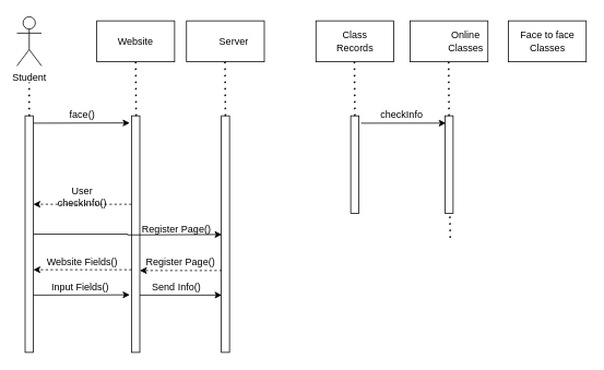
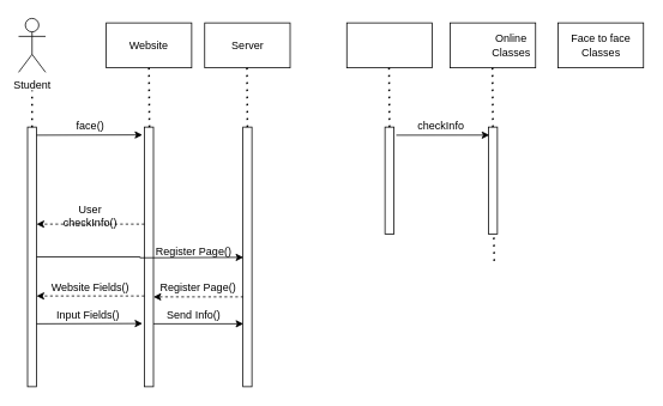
  <mxCell id="0" />
  <mxCell id="1" parent="0" />
  <mxCell id="2" value="Student&lt;br&gt;" style="shape=umlActor;verticalLabelPosition=bottom;verticalAlign=top;html=1;outlineConnect=0;" vertex="1" parent="1"><mxGeometry x="20" y="20" width="30" height="60" as="geometry" /></mxCell>
  <mxCell id="3" value="" style="rounded=0;whiteSpace=wrap;html=1;" vertex="1" parent="1"><mxGeometry x="30" y="141" width="10" height="289" as="geometry" /></mxCell>
  <mxCell id="4" value="" style="rounded=0;whiteSpace=wrap;html=1;" vertex="1" parent="1"><mxGeometry x="160" y="141" width="10" height="289" as="geometry" /></mxCell>
  <mxCell id="5" value="" style="rounded=0;whiteSpace=wrap;html=1;" vertex="1" parent="1"><mxGeometry x="117.5" y="25" width="95" height="50" as="geometry" /></mxCell>
  <mxCell id="6" value="Website" style="text;html=1;strokeColor=none;fillColor=none;align=center;verticalAlign=middle;whiteSpace=wrap;rounded=0;" vertex="1" parent="1"><mxGeometry x="145" y="40" width="40" height="20" as="geometry" /></mxCell>
  <mxCell id="7" value="" style="rounded=0;whiteSpace=wrap;html=1;" vertex="1" parent="1"><mxGeometry x="227" y="25" width="95" height="50" as="geometry" /></mxCell>
- <mxCell id="8" value="Server" style="text;html=1;strokeColor=none;fillColor=none;align=center;verticalAlign=middle;whiteSpace=wrap;rounded=0;" vertex="1" parent="1"><mxGeometry x="264.5" y="40" width="40" height="20" as="geometry" /></mxCell>
+ <mxCell id="8" value="Server" style="text;html=1;strokeColor=none;fillColor=none;align=center;verticalAlign=middle;whiteSpace=wrap;rounded=0;" vertex="1" parent="1"><mxGeometry x="254.5" y="40" width="40" height="20" as="geometry" /></mxCell>
  <mxCell id="9" value="" style="rounded=0;whiteSpace=wrap;html=1;" vertex="1" parent="1"><mxGeometry x="269.5" y="141" width="10" height="289" as="geometry" /></mxCell>
  <mxCell id="10" value="" style="endArrow=none;dashed=1;html=1;dashPattern=1 3;strokeWidth=2;entryX=0.5;entryY=1;entryDx=0;entryDy=0;" edge="1" parent="1" target="5"><mxGeometry width="50" height="50" relative="1" as="geometry"><mxPoint x="165.5" y="141" as="sourcePoint" /><mxPoint x="165.5" y="90" as="targetPoint" /></mxGeometry></mxCell>
  <mxCell id="11" value="" style="endArrow=none;dashed=1;html=1;dashPattern=1 3;strokeWidth=2;entryX=0.5;entryY=1;entryDx=0;entryDy=0;" edge="1" parent="1"><mxGeometry width="50" height="50" relative="1" as="geometry"><mxPoint x="274.5" y="141" as="sourcePoint" /><mxPoint x="274" y="75" as="targetPoint" /></mxGeometry></mxCell>
  <mxCell id="12" value="" style="endArrow=none;dashed=1;html=1;dashPattern=1 3;strokeWidth=2;" edge="1" parent="1"><mxGeometry width="50" height="50" relative="1" as="geometry"><mxPoint x="35" y="141" as="sourcePoint" /><mxPoint x="35" y="100" as="targetPoint" /></mxGeometry></mxCell>
  <mxCell id="13" value="" style="endArrow=classic;html=1;entryX=-0.226;entryY=0.03;entryDx=0;entryDy=0;entryPerimeter=0;" edge="1" parent="1" target="4"><mxGeometry width="50" height="50" relative="1" as="geometry"><mxPoint x="40" y="150" as="sourcePoint" /><mxPoint x="90" y="100" as="targetPoint" /></mxGeometry></mxCell>
  <mxCell id="14" value="face()" style="text;html=1;strokeColor=none;fillColor=none;align=center;verticalAlign=middle;whiteSpace=wrap;rounded=0;" vertex="1" parent="1"><mxGeometry x="65" y="130" width="70" height="20" as="geometry" /></mxCell>
  <mxCell id="15" value="" style="endArrow=classic;html=1;dashed=1;" edge="1" parent="1"><mxGeometry width="50" height="50" relative="1" as="geometry"><mxPoint x="160" y="249" as="sourcePoint" /><mxPoint x="40" y="249" as="targetPoint" /></mxGeometry></mxCell>
  <mxCell id="16" value="User checkInfo()" style="text;html=1;strokeColor=none;fillColor=none;align=center;verticalAlign=middle;whiteSpace=wrap;rounded=0;" vertex="1" parent="1"><mxGeometry x="55" y="230" width="90" height="20" as="geometry" /></mxCell>
  <mxCell id="17" value="" style="rounded=0;whiteSpace=wrap;html=1;" vertex="1" parent="1"><mxGeometry x="385" y="25" width="95" height="50" as="geometry" /></mxCell>
- <mxCell id="18" value="Class Records" style="text;html=1;strokeColor=none;fillColor=none;align=center;verticalAlign=middle;whiteSpace=wrap;rounded=0;" vertex="1" parent="1"><mxGeometry x="412.5" y="40" width="40" height="20" as="geometry" /></mxCell>
  <mxCell id="19" value="" style="rounded=0;whiteSpace=wrap;html=1;" vertex="1" parent="1"><mxGeometry x="427.5" y="141" width="10" height="119" as="geometry" /></mxCell>
  <mxCell id="20" value="" style="endArrow=none;dashed=1;html=1;dashPattern=1 3;strokeWidth=2;entryX=0.5;entryY=1;entryDx=0;entryDy=0;" edge="1" parent="1"><mxGeometry width="50" height="50" relative="1" as="geometry"><mxPoint x="432.5" y="141" as="sourcePoint" /><mxPoint x="432" y="75" as="targetPoint" /></mxGeometry></mxCell>
  <mxCell id="21" value="" style="rounded=0;whiteSpace=wrap;html=1;" vertex="1" parent="1"><mxGeometry x="500" y="25" width="95" height="50" as="geometry" /></mxCell>
  <mxCell id="22" value="Online Classes" style="text;html=1;strokeColor=none;fillColor=none;align=center;verticalAlign=middle;whiteSpace=wrap;rounded=0;" vertex="1" parent="1"><mxGeometry x="547.5" y="40" width="40" height="20" as="geometry" /></mxCell>
  <mxCell id="23" value="" style="rounded=0;whiteSpace=wrap;html=1;" vertex="1" parent="1"><mxGeometry x="542.5" y="141" width="10" height="119" as="geometry" /></mxCell>
  <mxCell id="24" value="" style="endArrow=none;dashed=1;html=1;dashPattern=1 3;strokeWidth=2;entryX=0.5;entryY=1;entryDx=0;entryDy=0;" edge="1" parent="1"><mxGeometry width="50" height="50" relative="1" as="geometry"><mxPoint x="547.5" y="141" as="sourcePoint" /><mxPoint x="547" y="75" as="targetPoint" /></mxGeometry></mxCell>
  <mxCell id="25" value="" style="endArrow=classic;html=1;entryX=0.11;entryY=0.075;entryDx=0;entryDy=0;entryPerimeter=0;" edge="1" parent="1" target="23"><mxGeometry width="50" height="50" relative="1" as="geometry"><mxPoint x="440" y="150" as="sourcePoint" /><mxPoint x="540" y="150" as="targetPoint" /></mxGeometry></mxCell>
  <mxCell id="26" value="checkInfo" style="text;html=1;strokeColor=none;fillColor=none;align=center;verticalAlign=middle;whiteSpace=wrap;rounded=0;" vertex="1" parent="1"><mxGeometry x="470" y="130" width="40" height="20" as="geometry" /></mxCell>
  <mxCell id="27" value="" style="endArrow=none;dashed=1;html=1;dashPattern=1 3;strokeWidth=2;" edge="1" parent="1"><mxGeometry width="50" height="50" relative="1" as="geometry"><mxPoint x="549" y="290" as="sourcePoint" /><mxPoint x="548.5" y="260" as="targetPoint" /></mxGeometry></mxCell>
  <mxCell id="28" value="" style="rounded=0;whiteSpace=wrap;html=1;" vertex="1" parent="1"><mxGeometry x="620" y="25" width="95" height="50" as="geometry" /></mxCell>
  <mxCell id="29" value="Face to face Classes" style="text;html=1;strokeColor=none;fillColor=none;align=center;verticalAlign=middle;whiteSpace=wrap;rounded=0;" vertex="1" parent="1"><mxGeometry x="627.5" y="40" width="80" height="20" as="geometry" /></mxCell>
  <mxCell id="30" style="edgeStyle=orthogonalEdgeStyle;rounded=0;orthogonalLoop=1;jettySize=auto;html=1;" edge="1" parent="1" source="3"><mxGeometry relative="1" as="geometry"><mxPoint x="270" y="286" as="targetPoint" /></mxGeometry></mxCell>
  <mxCell id="31" value="Register Page()" style="text;html=1;strokeColor=none;fillColor=none;align=center;verticalAlign=middle;whiteSpace=wrap;rounded=0;" vertex="1" parent="1"><mxGeometry x="165" y="270" width="100" height="20" as="geometry" /></mxCell>
  <mxCell id="32" value="" style="endArrow=classic;html=1;dashed=1;" edge="1" parent="1"><mxGeometry width="50" height="50" relative="1" as="geometry"><mxPoint x="160" y="329" as="sourcePoint" /><mxPoint x="40" y="329" as="targetPoint" /></mxGeometry></mxCell>
  <mxCell id="33" value="Website Fields()" style="text;html=1;strokeColor=none;fillColor=none;align=center;verticalAlign=middle;whiteSpace=wrap;rounded=0;" vertex="1" parent="1"><mxGeometry x="55" y="310" width="90" height="20" as="geometry" /></mxCell>
  <mxCell id="34" value="" style="endArrow=classic;html=1;entryX=-0.226;entryY=0.03;entryDx=0;entryDy=0;entryPerimeter=0;" edge="1" parent="1"><mxGeometry width="50" height="50" relative="1" as="geometry"><mxPoint x="40" y="360" as="sourcePoint" /><mxPoint x="157.74" y="359.67" as="targetPoint" /></mxGeometry></mxCell>
  <mxCell id="35" value="Input Fields()" style="text;html=1;strokeColor=none;fillColor=none;align=center;verticalAlign=middle;whiteSpace=wrap;rounded=0;" vertex="1" parent="1"><mxGeometry x="60" y="340" width="75" height="20" as="geometry" /></mxCell>
  <mxCell id="36" value="" style="endArrow=classic;html=1;" edge="1" parent="1"><mxGeometry width="50" height="50" relative="1" as="geometry"><mxPoint x="170" y="360" as="sourcePoint" /><mxPoint x="270" y="360" as="targetPoint" /></mxGeometry></mxCell>
  <mxCell id="37" value="Send Info()" style="text;html=1;strokeColor=none;fillColor=none;align=center;verticalAlign=middle;whiteSpace=wrap;rounded=0;" vertex="1" parent="1"><mxGeometry x="180" y="340" width="70" height="20" as="geometry" /></mxCell>
  <mxCell id="38" value="" style="endArrow=classic;html=1;dashed=1;" edge="1" parent="1"><mxGeometry width="50" height="50" relative="1" as="geometry"><mxPoint x="270" y="330" as="sourcePoint" /><mxPoint x="170" y="330" as="targetPoint" /></mxGeometry></mxCell>
  <mxCell id="39" value="Register Page()" style="text;html=1;strokeColor=none;fillColor=none;align=center;verticalAlign=middle;whiteSpace=wrap;rounded=0;" vertex="1" parent="1"><mxGeometry x="175" y="310" width="90" height="20" as="geometry" /></mxCell>
